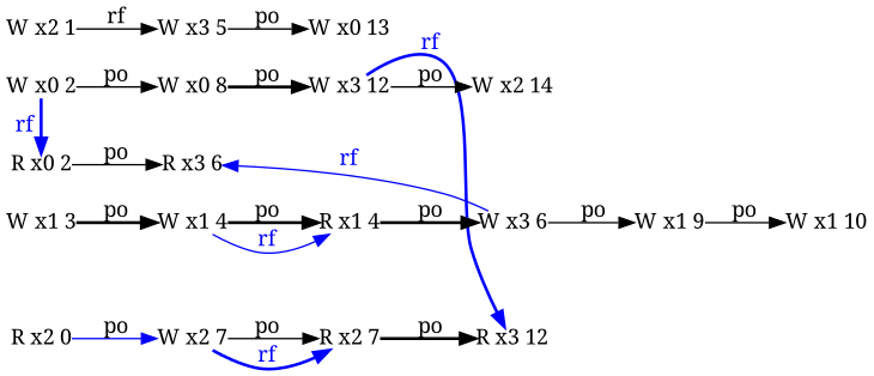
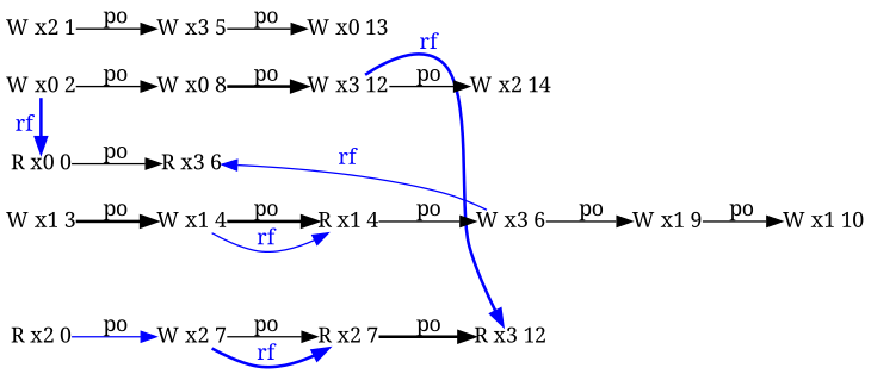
  digraph {
    fontname="Noto Serif"
    rankdir=LR
    node [color=purple fontname="Noto Serif" idx=1 loc=2 shape=plain th=2 type=W]
    edge [fontname="Noto Serif" style=solid]
    n1 [label="W x2 7" th=3]
    n2 [color=darkorange idx=2 label="R x2 7" th=3 type=R]
    n3 [color=darkorange idx=3 label="R x3 12" loc=3 th=3 type=R]
    n4 [idx=2 label="W x3 12" loc=3 th=1]
    n5 [color=black idx=3 label="W x2 14" th=1]
    n6 [color=black label="W x0 8" loc=0 th=1]
    n7 [idx=5 label="W x1 10" loc=1]
    n8 [idx=0 label="W x0 2" loc=0 th=1]
-   n9 [idx=7 label="R x0 2" loc=0 type=R]
+   n9 [idx=7 label="R x0 0" loc=0 type=R]
    n10 [color=darkorange idx=8 label="R x3 6" loc=3 type=R]
    n11 [color=darkorange label="W x1 4" loc=1]
    n12 [color=darkgreen idx=2 label="R x1 4" loc=1 type=R]
    n13 [color=darkgreen idx=3 label="W x3 6" loc=3]
    n14 [color=darkgreen idx=0 label="W x1 3" loc=1]
    n15 [idx=0 label="R x2 0" th=3 type=R]
    n16 [color=black idx=2 label="W x0 13" loc=0 th=0]
    n17 [idx=0 label="W x2 1" th=0]
    n18 [color=darkgreen label="W x3 5" loc=3 th=0]
    n19 [color=darkgreen idx=4 label="W x1 9" loc=1]
    n1 -> n2 [label=po]
    n1 -> n2 [color=blue constraint=false fontcolor=blue from_idx=1 from_th=3 label=rf style=bold to_idx=2 to_th=3]
    n2 -> n3 [label=po style=bold]
    n4 -> n3 [color=blue constraint=false fontcolor=blue from_idx=2 from_th=1 label=rf style=bold to_idx=3 to_th=3]
    n4 -> n5 [label=po]
    n6 -> n4 [label=po style=bold]
    n8 -> n6 [label=po]
    n8 -> n9 [color=blue constraint=false fontcolor=blue from_idx=0 from_th=1 label=rf style=bold to_idx=7 to_th=2]
    n9 -> n10 [label=po]
    n11 -> n12 [label=po style=bold]
    n11 -> n12 [color=blue constraint=false fontcolor=blue from_idx=1 from_th=2 label=rf to_idx=2 to_th=2]
-   n12 -> n13 [label=po style=bold]
+   n12 -> n13 [label=po]
    n13 -> n10 [color=blue constraint=false fontcolor=blue from_idx=3 from_th=2 label=rf to_idx=8 to_th=2]
    n13 -> n19 [label=po]
    n14 -> n11 [label=po style=bold]
    n15 -> n1 [color=blue label=po]
-   n17 -> n18 [label=rf]
+   n17 -> n18 [label=po]
    n18 -> n16 [label=po]
    n19 -> n7 [label=po]
  }
